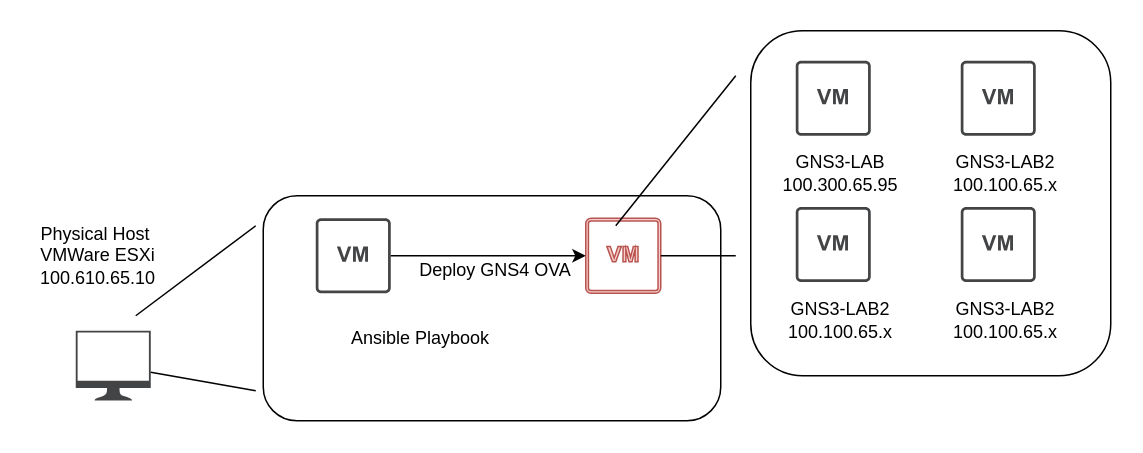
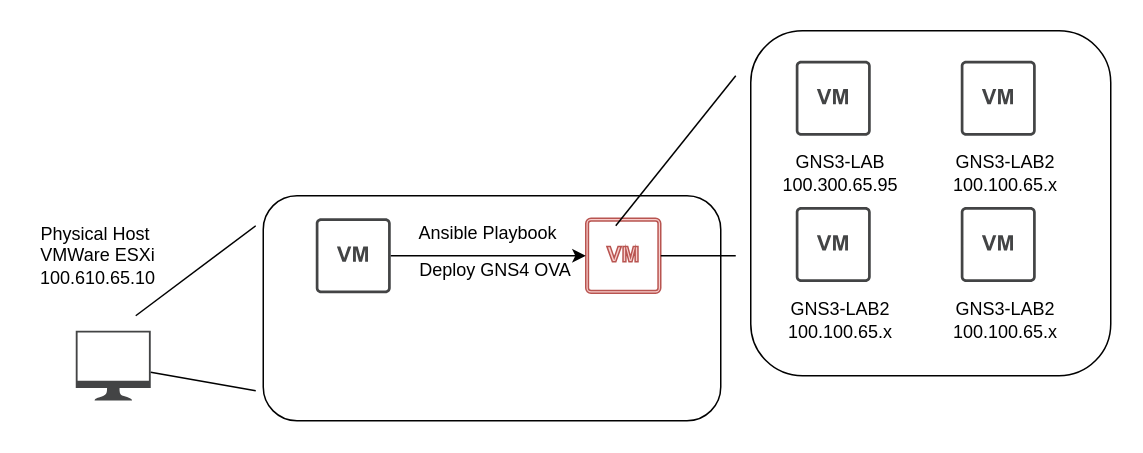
  <mxCell id="0" />
  <mxCell id="1" parent="0" />
  <mxCell id="2" value="" style="rounded=1;whiteSpace=wrap;html=1;" vertex="1" parent="1"><mxGeometry x="175" y="130" width="305" height="150" as="geometry" /></mxCell>
  <mxCell id="3" value="" style="pointerEvents=1;shadow=0;dashed=0;html=1;strokeColor=none;fillColor=#434445;aspect=fixed;labelPosition=center;verticalLabelPosition=bottom;verticalAlign=top;align=center;outlineConnect=0;shape=mxgraph.vvd.virtual_machine;" vertex="1" parent="1"><mxGeometry x="210" y="145" width="50" height="50" as="geometry" /></mxCell>
  <mxCell id="4" value="" style="pointerEvents=1;shadow=0;dashed=0;html=1;strokeColor=none;fillColor=#434445;aspect=fixed;labelPosition=center;verticalLabelPosition=bottom;verticalAlign=top;align=center;outlineConnect=0;shape=mxgraph.vvd.monitor;" vertex="1" parent="1"><mxGeometry x="50" y="220" width="50" height="46.5" as="geometry" /></mxCell>
  <mxCell id="5" value="" style="endArrow=none;html=1;" edge="1" parent="1"><mxGeometry width="50" height="50" relative="1" as="geometry"><mxPoint x="90" y="210" as="sourcePoint" /><mxPoint x="170" y="150" as="targetPoint" /></mxGeometry></mxCell>
  <mxCell id="6" value="" style="endArrow=none;html=1;" edge="1" parent="1" source="4"><mxGeometry width="50" height="50" relative="1" as="geometry"><mxPoint x="370" y="320" as="sourcePoint" /><mxPoint x="170" y="260" as="targetPoint" /></mxGeometry></mxCell>
  <mxCell id="7" value="Physical Host&amp;nbsp;&lt;br&gt;VMWare ESXi&lt;br&gt;100.610.65.10" style="text;html=1;strokeColor=none;fillColor=none;align=center;verticalAlign=middle;whiteSpace=wrap;rounded=0;" vertex="1" parent="1"><mxGeometry x="20" y="160" width="90" height="20" as="geometry" /></mxCell>
  <mxCell id="8" value="" style="pointerEvents=1;shadow=0;dashed=0;html=1;strokeColor=#b85450;fillColor=#f8cecc;aspect=fixed;labelPosition=center;verticalLabelPosition=bottom;verticalAlign=top;align=center;outlineConnect=0;shape=mxgraph.vvd.virtual_machine;" vertex="1" parent="1"><mxGeometry x="390" y="145" width="50" height="50" as="geometry" /></mxCell>
  <mxCell id="9" value="" style="rounded=1;whiteSpace=wrap;html=1;" vertex="1" parent="1"><mxGeometry x="500" y="20" width="240" height="230" as="geometry" /></mxCell>
  <mxCell id="10" value="" style="endArrow=none;html=1;exitX=0.4;exitY=0.1;exitDx=0;exitDy=0;exitPerimeter=0;" edge="1" parent="1" source="8"><mxGeometry width="50" height="50" relative="1" as="geometry"><mxPoint x="460" y="290" as="sourcePoint" /><mxPoint x="490" y="50" as="targetPoint" /></mxGeometry></mxCell>
  <mxCell id="11" value="" style="endArrow=none;html=1;" edge="1" parent="1" source="8"><mxGeometry width="50" height="50" relative="1" as="geometry"><mxPoint x="420" y="160" as="sourcePoint" /><mxPoint x="490" y="170" as="targetPoint" /></mxGeometry></mxCell>
  <mxCell id="12" value="" style="pointerEvents=1;shadow=0;dashed=0;html=1;strokeColor=none;fillColor=#434445;aspect=fixed;labelPosition=center;verticalLabelPosition=bottom;verticalAlign=top;align=center;outlineConnect=0;shape=mxgraph.vvd.virtual_machine;" vertex="1" parent="1"><mxGeometry x="530" y="40" width="50" height="50" as="geometry" /></mxCell>
  <mxCell id="13" value="GNS3-LAB&lt;br&gt;100.300.65.95" style="text;html=1;strokeColor=none;fillColor=none;align=center;verticalAlign=middle;whiteSpace=wrap;rounded=0;" vertex="1" parent="1"><mxGeometry x="510" y="105" width="100" height="20" as="geometry" /></mxCell>
  <mxCell id="14" value="" style="endArrow=classic;html=1;" edge="1" parent="1" source="3" target="8"><mxGeometry width="50" height="50" relative="1" as="geometry"><mxPoint x="370" y="290" as="sourcePoint" /><mxPoint x="420" y="240" as="targetPoint" /></mxGeometry></mxCell>
- <mxCell id="15" value="Ansible Playbook" style="text;html=1;strokeColor=none;fillColor=none;align=center;verticalAlign=middle;whiteSpace=wrap;rounded=0;" vertex="1" parent="1"><mxGeometry x="215" y="215" width="130" height="20" as="geometry" /></mxCell>
+ <mxCell id="15" value="Ansible Playbook" style="text;html=1;strokeColor=none;fillColor=none;align=center;verticalAlign=middle;whiteSpace=wrap;rounded=0;" vertex="1" parent="1"><mxGeometry x="260" y="145" width="130" height="20" as="geometry" /></mxCell>
  <mxCell id="16" value="Deploy GNS4 OVA" style="text;html=1;strokeColor=none;fillColor=none;align=center;verticalAlign=middle;whiteSpace=wrap;rounded=0;" vertex="1" parent="1"><mxGeometry x="265" y="170" width="130" height="20" as="geometry" /></mxCell>
  <mxCell id="17" value="" style="pointerEvents=1;shadow=0;dashed=0;html=1;strokeColor=none;fillColor=#434445;aspect=fixed;labelPosition=center;verticalLabelPosition=bottom;verticalAlign=top;align=center;outlineConnect=0;shape=mxgraph.vvd.virtual_machine;" vertex="1" parent="1"><mxGeometry x="640" y="40" width="50" height="50" as="geometry" /></mxCell>
  <mxCell id="18" value="GNS3-LAB2&lt;br&gt;100.100.65.x" style="text;html=1;strokeColor=none;fillColor=none;align=center;verticalAlign=middle;whiteSpace=wrap;rounded=0;" vertex="1" parent="1"><mxGeometry x="620" y="105" width="100" height="20" as="geometry" /></mxCell>
  <mxCell id="19" value="" style="pointerEvents=1;shadow=0;dashed=0;html=1;strokeColor=none;fillColor=#434445;aspect=fixed;labelPosition=center;verticalLabelPosition=bottom;verticalAlign=top;align=center;outlineConnect=0;shape=mxgraph.vvd.virtual_machine;" vertex="1" parent="1"><mxGeometry x="530" y="137.5" width="50" height="50" as="geometry" /></mxCell>
  <mxCell id="20" value="GNS3-LAB2&lt;br&gt;100.100.65.x" style="text;html=1;strokeColor=none;fillColor=none;align=center;verticalAlign=middle;whiteSpace=wrap;rounded=0;" vertex="1" parent="1"><mxGeometry x="510" y="202.5" width="100" height="20" as="geometry" /></mxCell>
  <mxCell id="21" value="" style="pointerEvents=1;shadow=0;dashed=0;html=1;strokeColor=none;fillColor=#434445;aspect=fixed;labelPosition=center;verticalLabelPosition=bottom;verticalAlign=top;align=center;outlineConnect=0;shape=mxgraph.vvd.virtual_machine;" vertex="1" parent="1"><mxGeometry x="640" y="137.5" width="50" height="50" as="geometry" /></mxCell>
  <mxCell id="22" value="GNS3-LAB2&lt;br&gt;100.100.65.x" style="text;html=1;strokeColor=none;fillColor=none;align=center;verticalAlign=middle;whiteSpace=wrap;rounded=0;" vertex="1" parent="1"><mxGeometry x="620" y="202.5" width="100" height="20" as="geometry" /></mxCell>
